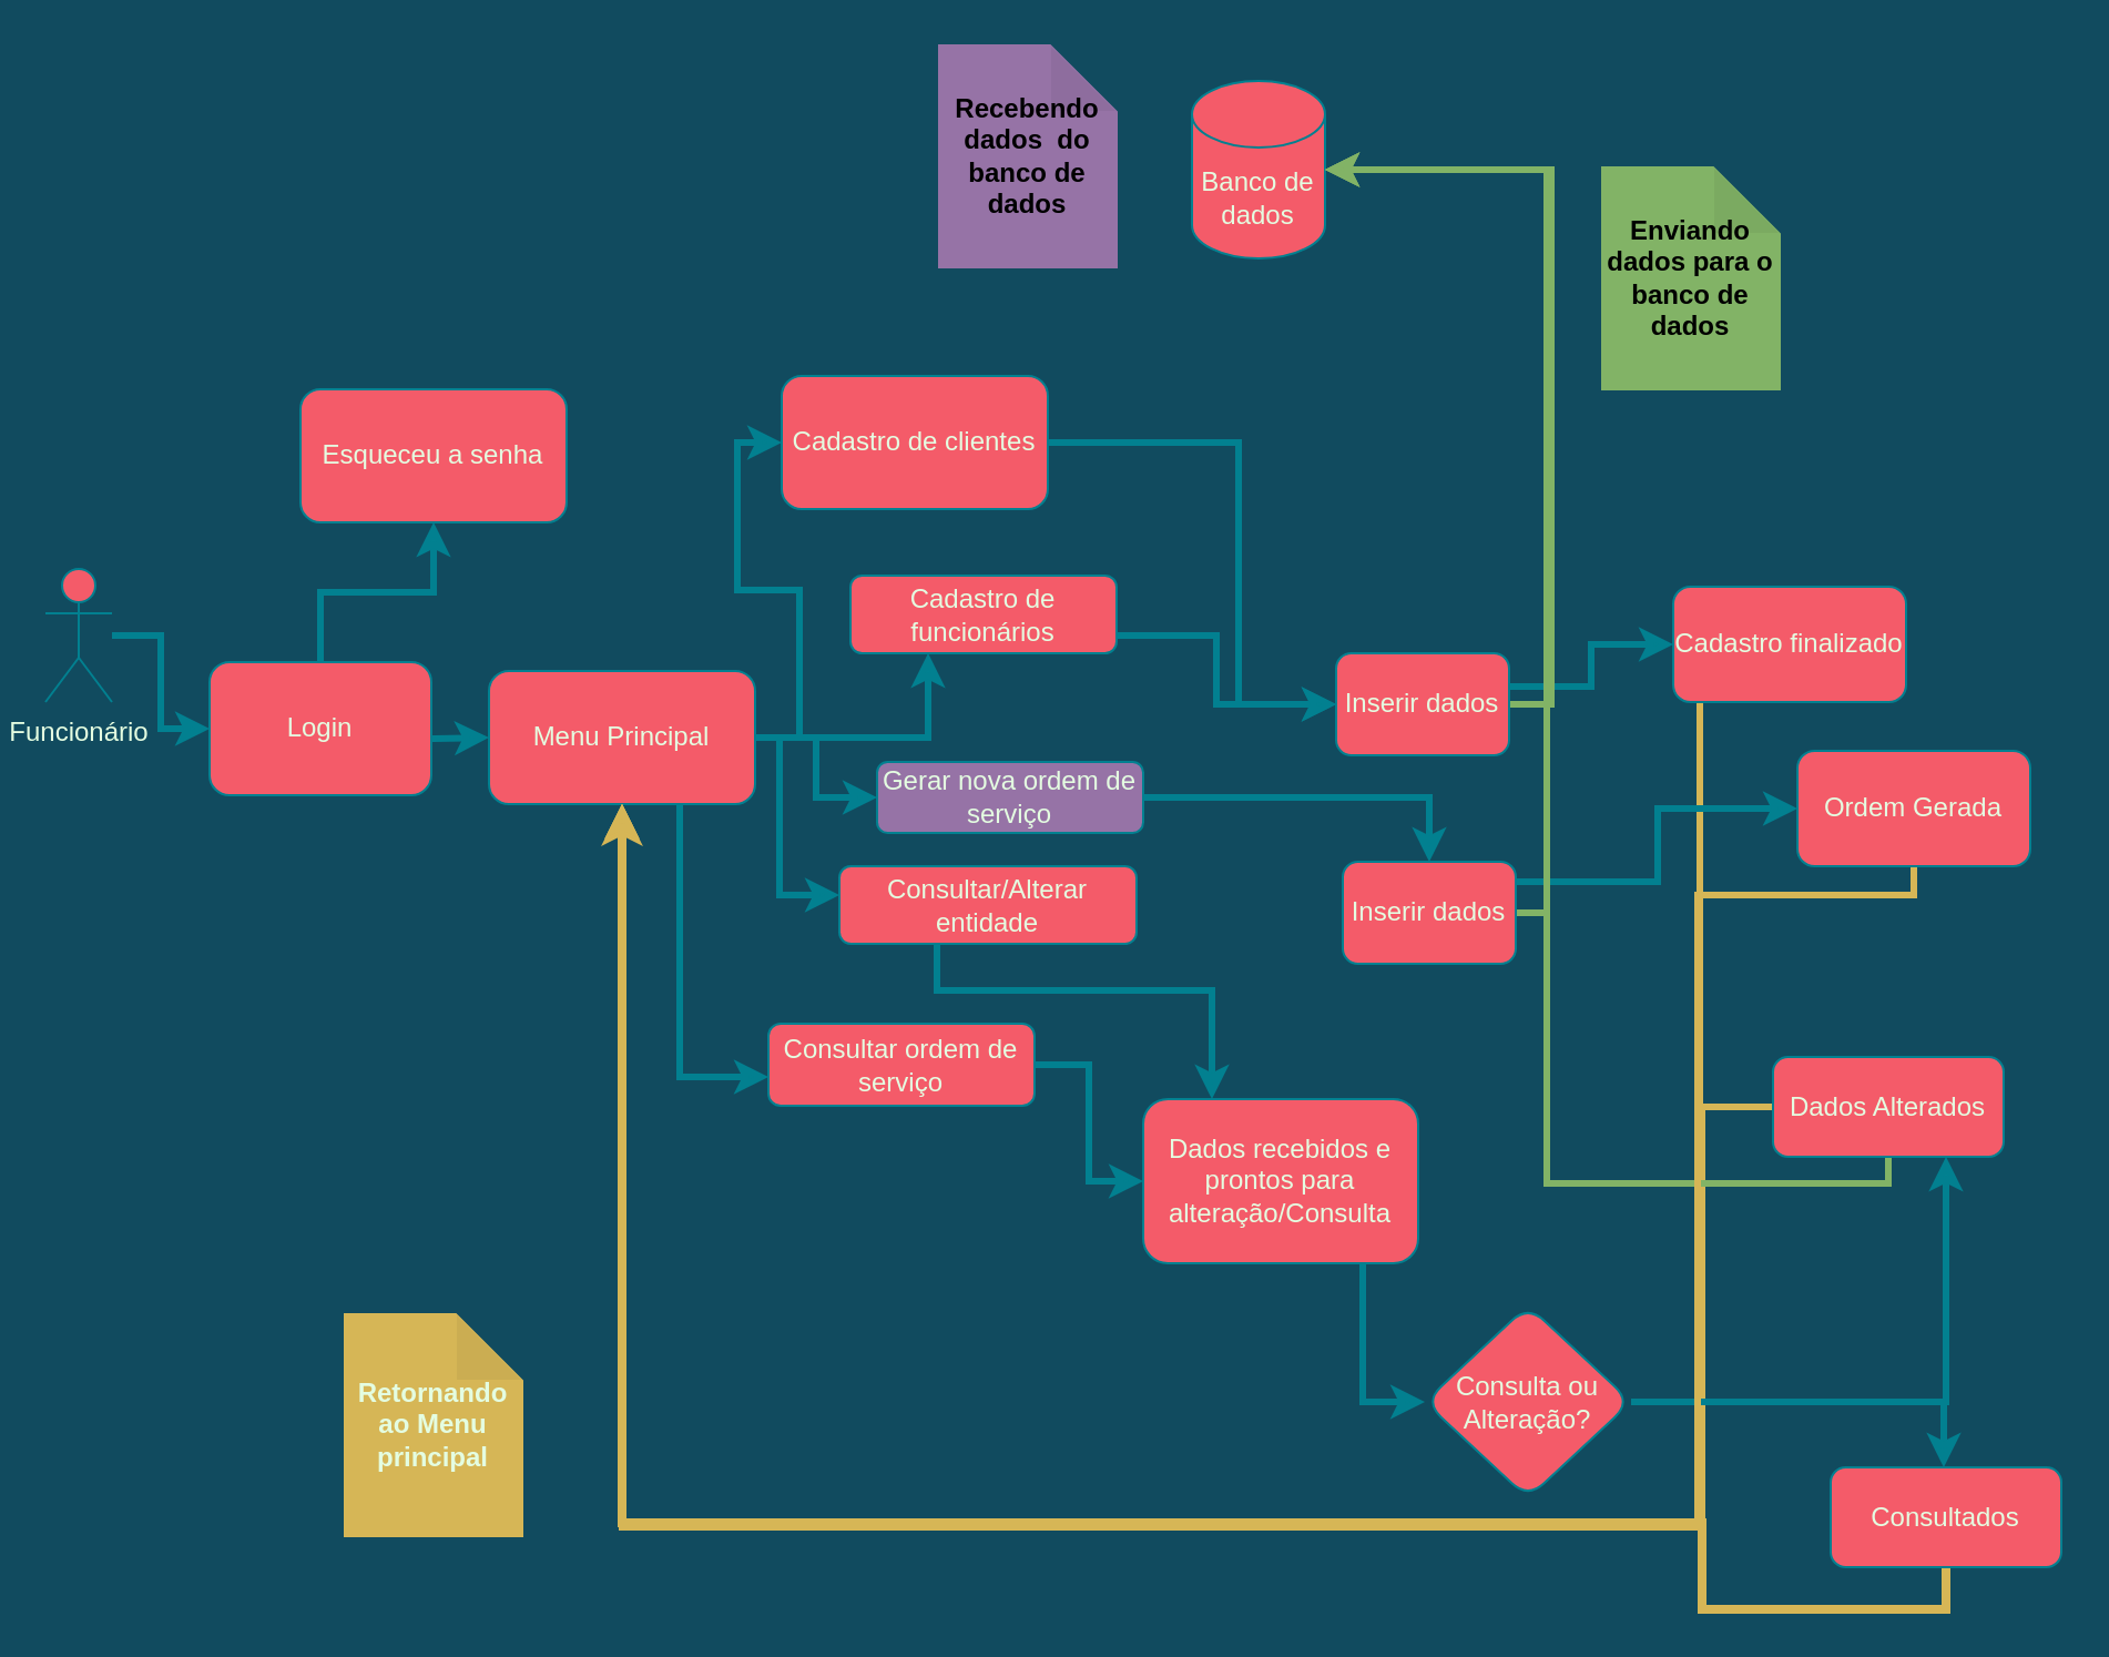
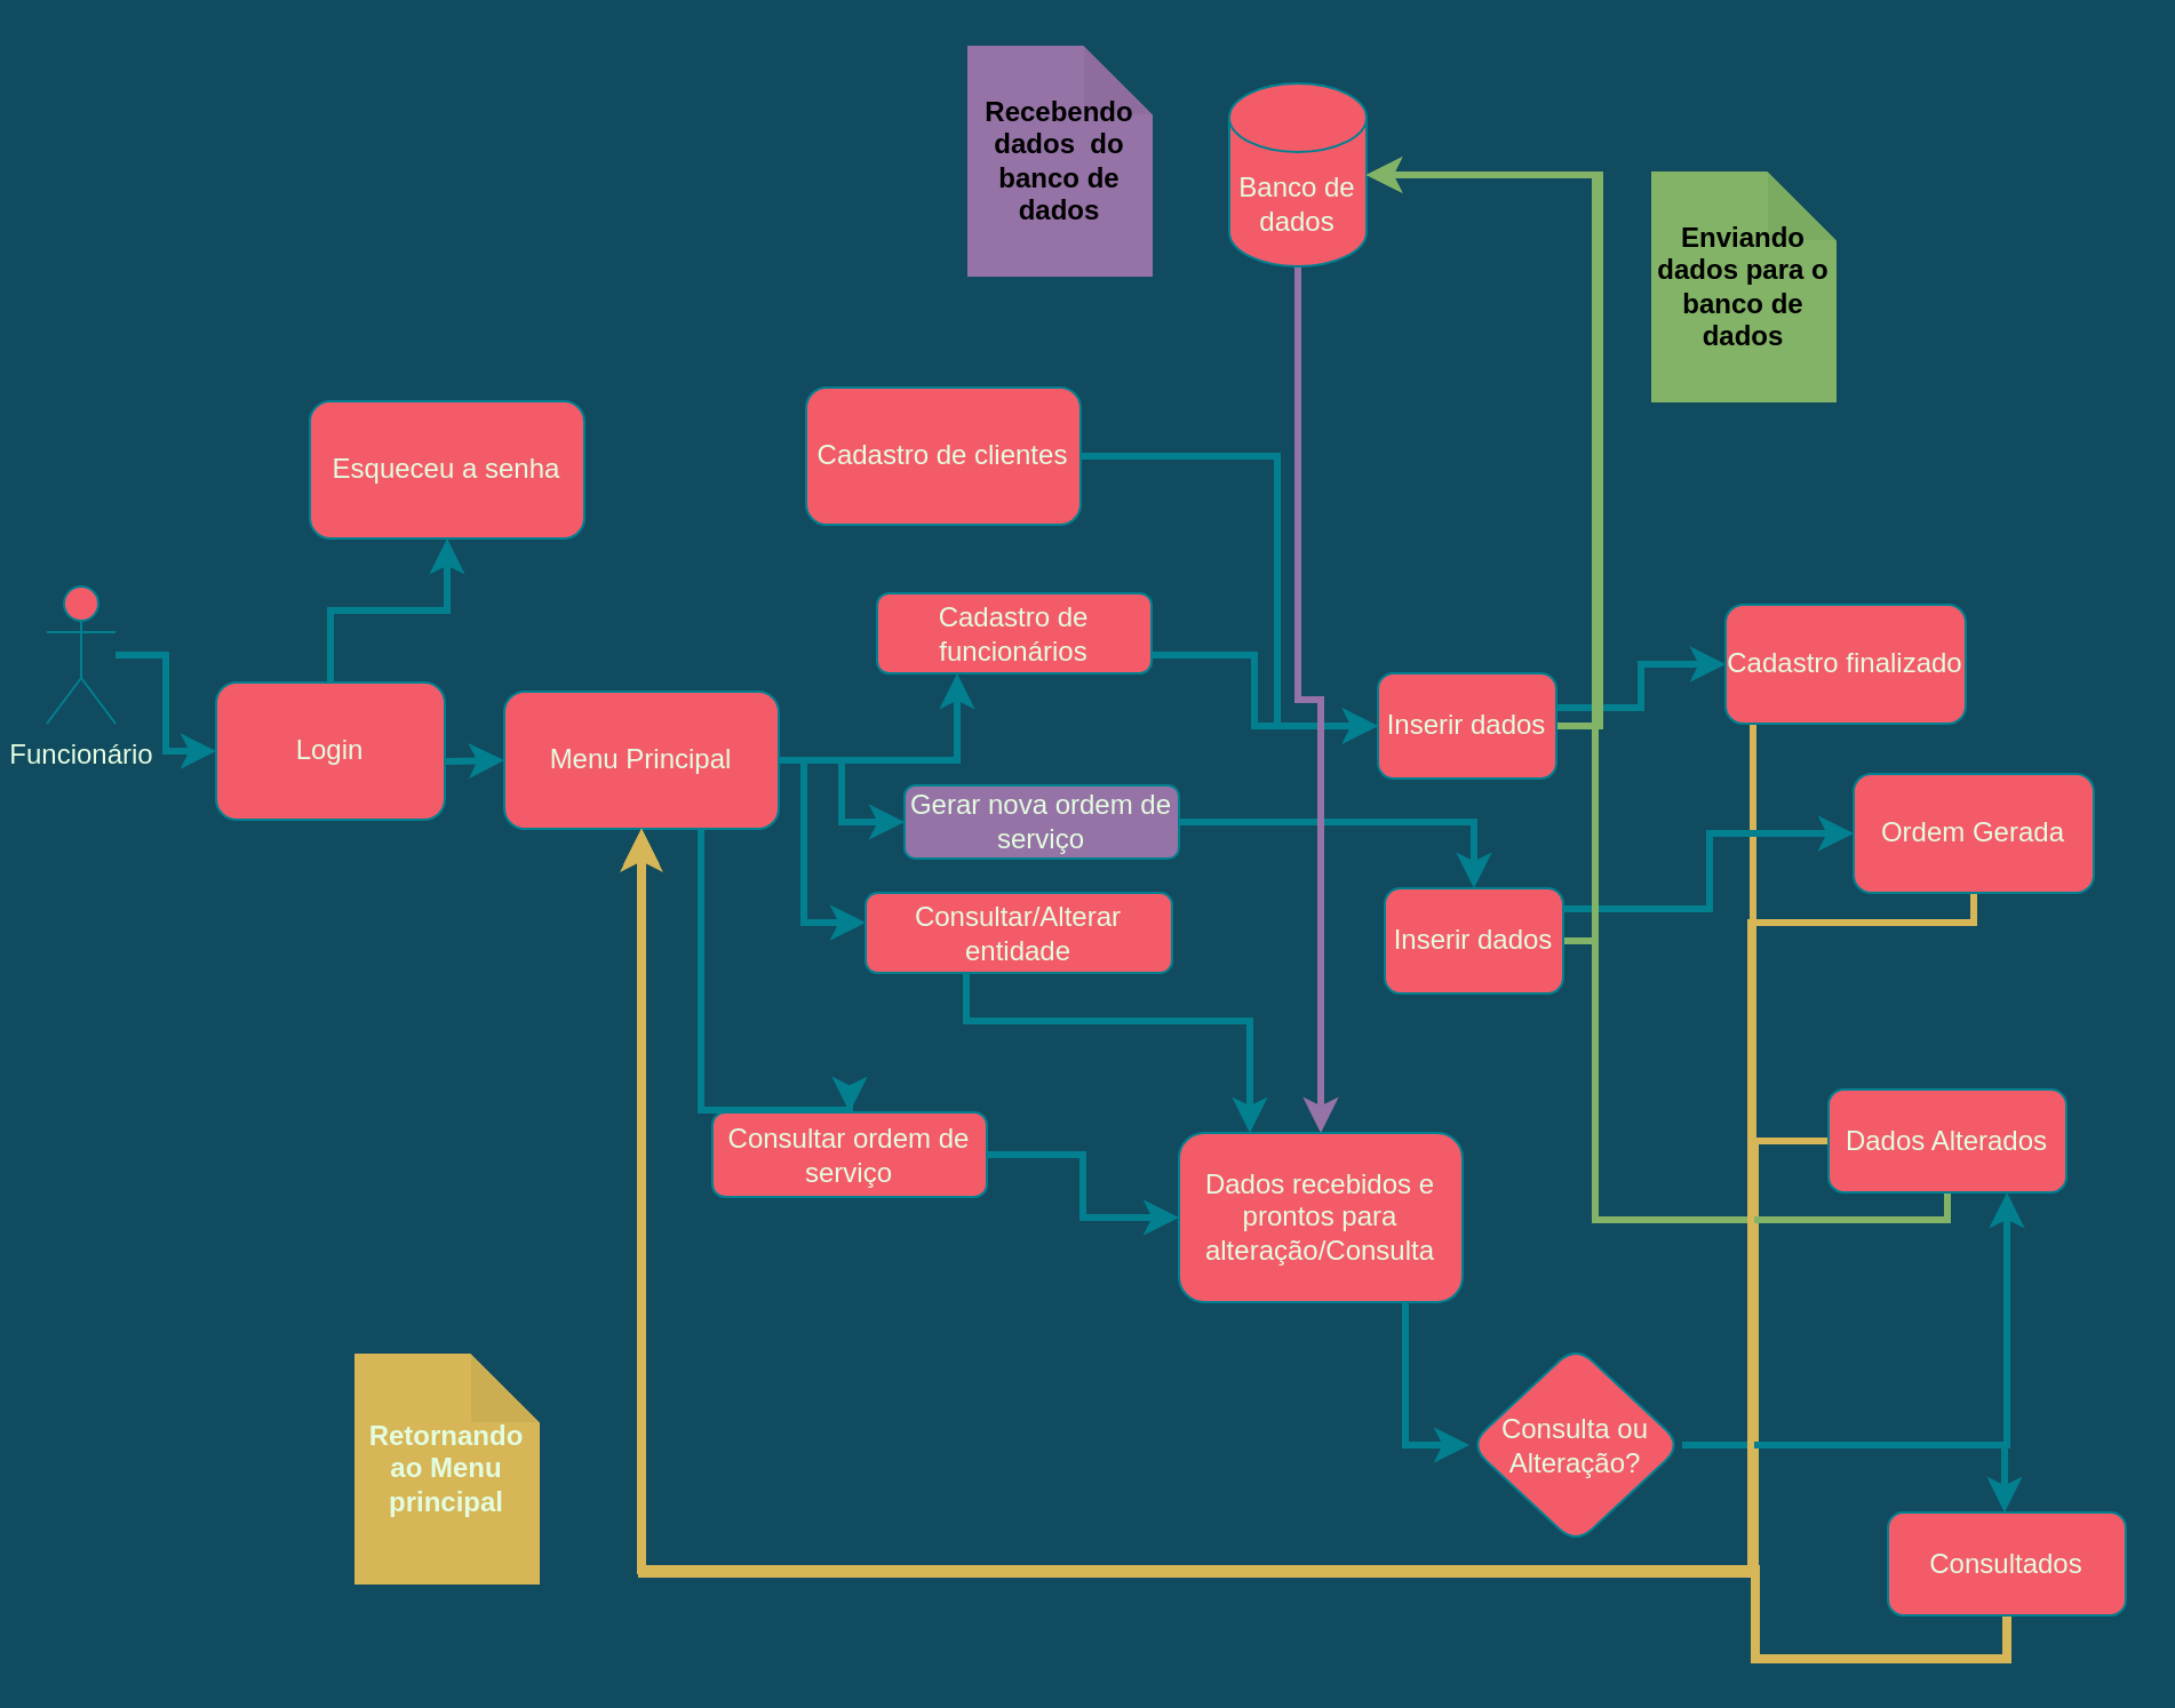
  <mxCell id="0" />
  <mxCell id="1" parent="0" />
  <mxCell id="2" value="" style="edgeStyle=orthogonalEdgeStyle;rounded=0;orthogonalLoop=1;jettySize=auto;html=1;labelBackgroundColor=#114B5F;strokeColor=#028090;fontColor=#E4FDE1;strokeWidth=3;" parent="1" target="10" edge="1"><mxGeometry relative="1" as="geometry"><mxPoint x="169" y="332" as="sourcePoint" /></mxGeometry></mxCell>
  <mxCell id="3" value="" style="edgeStyle=orthogonalEdgeStyle;rounded=0;orthogonalLoop=1;jettySize=auto;html=1;labelBackgroundColor=#114B5F;strokeColor=#028090;fontColor=#E4FDE1;strokeWidth=3;" parent="1" source="4" target="11" edge="1"><mxGeometry relative="1" as="geometry" /></mxCell>
  <mxCell id="4" value="Login" style="rounded=1;whiteSpace=wrap;html=1;fillColor=#F45B69;strokeColor=#028090;fontColor=#E4FDE1;" parent="1" vertex="1"><mxGeometry x="94" y="298" width="100" height="60" as="geometry" /></mxCell>
  <mxCell id="5" value="" style="edgeStyle=orthogonalEdgeStyle;rounded=0;orthogonalLoop=1;jettySize=auto;html=1;entryX=0;entryY=0.5;entryDx=0;entryDy=0;labelBackgroundColor=#114B5F;strokeColor=#028090;fontColor=#E4FDE1;strokeWidth=3;" parent="1" source="10" target="13" edge="1"><mxGeometry relative="1" as="geometry" /></mxCell>
  <mxCell id="6" style="edgeStyle=orthogonalEdgeStyle;rounded=0;orthogonalLoop=1;jettySize=auto;html=1;labelBackgroundColor=#114B5F;strokeColor=#028090;fontColor=#E4FDE1;strokeWidth=3;" parent="1" source="10" target="15" edge="1"><mxGeometry relative="1" as="geometry"><mxPoint x="327" y="504" as="targetPoint" /><Array as="points"><mxPoint x="306" y="485" /></Array></mxGeometry></mxCell>
- <mxCell id="7" value="" style="edgeStyle=orthogonalEdgeStyle;rounded=0;orthogonalLoop=1;jettySize=auto;html=1;entryX=0;entryY=0.5;entryDx=0;entryDy=0;labelBackgroundColor=#114B5F;strokeColor=#028090;fontColor=#E4FDE1;strokeWidth=3;" parent="1" source="10" target="17" edge="1"><mxGeometry relative="1" as="geometry" /></mxCell>
  <mxCell id="8" value="" style="edgeStyle=orthogonalEdgeStyle;rounded=0;orthogonalLoop=1;jettySize=auto;html=1;labelBackgroundColor=#114B5F;strokeColor=#028090;fontColor=#E4FDE1;strokeWidth=3;" parent="1" source="10" target="19" edge="1"><mxGeometry relative="1" as="geometry"><Array as="points"><mxPoint x="418" y="332" /></Array></mxGeometry></mxCell>
  <mxCell id="9" style="edgeStyle=orthogonalEdgeStyle;rounded=0;orthogonalLoop=1;jettySize=auto;html=1;strokeWidth=3;strokeColor=#028090;" parent="1" source="10" target="48" edge="1"><mxGeometry relative="1" as="geometry"><Array as="points"><mxPoint x="351" y="332" /><mxPoint x="351" y="403" /></Array></mxGeometry></mxCell>
  <mxCell id="10" value="Menu Principal" style="whiteSpace=wrap;html=1;rounded=1;fillColor=#F45B69;strokeColor=#028090;fontColor=#E4FDE1;" parent="1" vertex="1"><mxGeometry x="220" y="302" width="120" height="60" as="geometry" /></mxCell>
  <mxCell id="11" value="Esqueceu a senha" style="whiteSpace=wrap;html=1;rounded=1;fillColor=#F45B69;strokeColor=#028090;fontColor=#E4FDE1;" parent="1" vertex="1"><mxGeometry x="135" y="175" width="120" height="60" as="geometry" /></mxCell>
  <mxCell id="12" style="edgeStyle=orthogonalEdgeStyle;rounded=0;orthogonalLoop=1;jettySize=auto;html=1;strokeColor=#028090;fontColor=#E4FDE1;fillColor=#F45B69;strokeWidth=3;" parent="1" source="13" target="32" edge="1"><mxGeometry relative="1" as="geometry" /></mxCell>
  <mxCell id="13" value="Gerar nova ordem de serviço" style="whiteSpace=wrap;html=1;rounded=1;fillColor=#9673a6;strokeColor=#028090;fontColor=#E4FDE1;" parent="1" vertex="1"><mxGeometry x="395" y="343" width="120" height="32" as="geometry" /></mxCell>
  <mxCell id="14" style="edgeStyle=orthogonalEdgeStyle;rounded=0;orthogonalLoop=1;jettySize=auto;html=1;strokeColor=#028090;fontColor=#E4FDE1;fillColor=#F45B69;strokeWidth=3;" parent="1" source="15" target="34" edge="1"><mxGeometry relative="1" as="geometry" /></mxCell>
- <mxCell id="15" value="Consultar ordem de serviço" style="whiteSpace=wrap;html=1;rounded=1;fillColor=#F45B69;strokeColor=#028090;fontColor=#E4FDE1;" parent="1" vertex="1"><mxGeometry x="346" y="461" width="120" height="37" as="geometry" /></mxCell>
+ <mxCell id="15" value="Consultar ordem de serviço" style="whiteSpace=wrap;html=1;rounded=1;fillColor=#F45B69;strokeColor=#028090;fontColor=#E4FDE1;" parent="1" vertex="1"><mxGeometry x="311" y="486" width="120" height="37" as="geometry" /></mxCell>
  <mxCell id="16" value="" style="edgeStyle=orthogonalEdgeStyle;rounded=0;orthogonalLoop=1;jettySize=auto;html=1;strokeColor=#028090;fontColor=#E4FDE1;fillColor=#F45B69;strokeWidth=3;" parent="1" source="17" target="26" edge="1"><mxGeometry relative="1" as="geometry"><Array as="points"><mxPoint x="558" y="199" /><mxPoint x="558" y="317" /></Array></mxGeometry></mxCell>
  <mxCell id="17" value="Cadastro de clientes" style="whiteSpace=wrap;html=1;rounded=1;fillColor=#F45B69;strokeColor=#028090;fontColor=#E4FDE1;" parent="1" vertex="1"><mxGeometry x="352" y="169" width="120" height="60" as="geometry" /></mxCell>
  <mxCell id="18" style="edgeStyle=orthogonalEdgeStyle;rounded=0;orthogonalLoop=1;jettySize=auto;html=1;strokeColor=#028090;fontColor=#E4FDE1;fillColor=#F45B69;strokeWidth=3;" parent="1" source="19" target="26" edge="1"><mxGeometry relative="1" as="geometry"><mxPoint x="566" y="328" as="targetPoint" /><Array as="points"><mxPoint x="548" y="286" /><mxPoint x="548" y="317" /></Array></mxGeometry></mxCell>
  <mxCell id="19" value="Cadastro de funcionários" style="whiteSpace=wrap;html=1;rounded=1;fillColor=#F45B69;strokeColor=#028090;fontColor=#E4FDE1;" parent="1" vertex="1"><mxGeometry x="383" y="259" width="120" height="35" as="geometry" /></mxCell>
+ <mxCell id="20" style="edgeStyle=orthogonalEdgeStyle;rounded=0;orthogonalLoop=1;jettySize=auto;html=1;strokeColor=#9673a6;strokeWidth=3;fontColor=#E4FDE1;fillColor=#e1d5e7;" parent="1" source="21" target="34" edge="1"><mxGeometry relative="1" as="geometry" /></mxCell>
  <mxCell id="21" value="Banco de dados" style="shape=cylinder3;whiteSpace=wrap;html=1;boundedLbl=1;backgroundOutline=1;size=15;fillColor=#F45B69;strokeColor=#028090;fontColor=#E4FDE1;" parent="1" vertex="1"><mxGeometry x="537" y="36" width="60" height="80" as="geometry" /></mxCell>
  <mxCell id="22" style="edgeStyle=orthogonalEdgeStyle;rounded=0;orthogonalLoop=1;jettySize=auto;html=1;entryX=0;entryY=0.5;entryDx=0;entryDy=0;strokeColor=#028090;fontColor=#E4FDE1;fillColor=#F45B69;strokeWidth=3;" parent="1" source="23" target="4" edge="1"><mxGeometry relative="1" as="geometry" /></mxCell>
  <mxCell id="23" value="Funcionário" style="shape=umlActor;verticalLabelPosition=bottom;verticalAlign=top;html=1;outlineConnect=0;strokeColor=#028090;fontColor=#E4FDE1;fillColor=#F45B69;" parent="1" vertex="1"><mxGeometry x="20" y="256" width="30" height="60" as="geometry" /></mxCell>
  <mxCell id="24" value="" style="edgeStyle=orthogonalEdgeStyle;rounded=0;orthogonalLoop=1;jettySize=auto;html=1;strokeColor=#028090;fontColor=#E4FDE1;fillColor=#F45B69;strokeWidth=3;" parent="1" source="26" target="29" edge="1"><mxGeometry relative="1" as="geometry"><Array as="points"><mxPoint x="717" y="309" /><mxPoint x="717" y="290" /></Array></mxGeometry></mxCell>
  <mxCell id="25" style="edgeStyle=orthogonalEdgeStyle;rounded=0;orthogonalLoop=1;jettySize=auto;html=1;strokeColor=#82b366;fontColor=#E4FDE1;fillColor=#d5e8d4;strokeWidth=3;" parent="1" source="26" target="21" edge="1"><mxGeometry relative="1" as="geometry"><Array as="points"><mxPoint x="699" y="317" /><mxPoint x="699" y="76" /></Array></mxGeometry></mxCell>
  <mxCell id="26" value="Inserir dados" style="whiteSpace=wrap;html=1;fillColor=#F45B69;strokeColor=#028090;fontColor=#E4FDE1;rounded=1;" parent="1" vertex="1"><mxGeometry x="602" y="294" width="78" height="46" as="geometry" /></mxCell>
  <mxCell id="27" style="edgeStyle=orthogonalEdgeStyle;rounded=0;orthogonalLoop=1;jettySize=auto;html=1;strokeColor=#d6b656;fontColor=#E4FDE1;fillColor=#fff2cc;strokeWidth=4;startArrow=none;" parent="1" source="42" target="10" edge="1"><mxGeometry relative="1" as="geometry"><Array as="points"><mxPoint x="767" y="725" /><mxPoint x="767" y="686" /><mxPoint x="280" y="686" /></Array></mxGeometry></mxCell>
  <mxCell id="28" style="edgeStyle=orthogonalEdgeStyle;rounded=0;orthogonalLoop=1;jettySize=auto;html=1;strokeColor=#d6b656;strokeWidth=3;fontColor=#E4FDE1;fillColor=#fff2cc;" parent="1" source="29" target="10" edge="1"><mxGeometry relative="1" as="geometry"><Array as="points"><mxPoint x="766" y="687" /><mxPoint x="280" y="687" /></Array></mxGeometry></mxCell>
  <mxCell id="29" value="Cadastro finalizado" style="whiteSpace=wrap;html=1;fillColor=#F45B69;strokeColor=#028090;fontColor=#E4FDE1;rounded=1;" parent="1" vertex="1"><mxGeometry x="754" y="264" width="105" height="52" as="geometry" /></mxCell>
  <mxCell id="30" style="edgeStyle=orthogonalEdgeStyle;rounded=0;orthogonalLoop=1;jettySize=auto;html=1;strokeColor=#028090;strokeWidth=3;fontColor=#E4FDE1;fillColor=#F45B69;" parent="1" source="32" target="41" edge="1"><mxGeometry relative="1" as="geometry"><Array as="points"><mxPoint x="747" y="397" /><mxPoint x="747" y="364" /></Array></mxGeometry></mxCell>
  <mxCell id="31" style="edgeStyle=orthogonalEdgeStyle;rounded=0;orthogonalLoop=1;jettySize=auto;html=1;strokeColor=#82b366;strokeWidth=3;fontColor=#E4FDE1;fillColor=#d5e8d4;" parent="1" source="32" target="21" edge="1"><mxGeometry relative="1" as="geometry"><Array as="points"><mxPoint x="697" y="411" /><mxPoint x="697" y="76" /></Array></mxGeometry></mxCell>
  <mxCell id="32" value="Inserir dados" style="whiteSpace=wrap;html=1;fillColor=#F45B69;strokeColor=#028090;fontColor=#E4FDE1;rounded=1;" parent="1" vertex="1"><mxGeometry x="605" y="388" width="78" height="46" as="geometry" /></mxCell>
  <mxCell id="33" value="" style="edgeStyle=orthogonalEdgeStyle;rounded=0;orthogonalLoop=1;jettySize=auto;html=1;strokeColor=#028090;strokeWidth=3;fontColor=#E4FDE1;fillColor=#F45B69;" parent="1" source="34" target="39" edge="1"><mxGeometry relative="1" as="geometry"><Array as="points"><mxPoint x="575" y="555" /><mxPoint x="614" y="555" /><mxPoint x="614" y="581" /></Array></mxGeometry></mxCell>
  <mxCell id="34" value="Dados recebidos e prontos para alteração/Consulta&lt;br&gt;" style="whiteSpace=wrap;html=1;fillColor=#F45B69;strokeColor=#028090;fontColor=#E4FDE1;rounded=1;" parent="1" vertex="1"><mxGeometry x="515" y="495" width="124" height="74" as="geometry" /></mxCell>
  <mxCell id="35" style="edgeStyle=orthogonalEdgeStyle;rounded=0;orthogonalLoop=1;jettySize=auto;html=1;strokeColor=#d6b656;strokeWidth=3;fontColor=#E4FDE1;fillColor=#fff2cc;" parent="1" source="43" target="10" edge="1"><mxGeometry relative="1" as="geometry"><Array as="points"><mxPoint x="767" y="686" /><mxPoint x="280" y="686" /></Array></mxGeometry></mxCell>
  <mxCell id="36" style="edgeStyle=orthogonalEdgeStyle;rounded=0;orthogonalLoop=1;jettySize=auto;html=1;strokeColor=#82b366;strokeWidth=3;fontColor=#E4FDE1;fillColor=#d5e8d4;" parent="1" source="43" target="21" edge="1"><mxGeometry relative="1" as="geometry"><Array as="points"><mxPoint x="697" y="533" /><mxPoint x="697" y="76" /></Array></mxGeometry></mxCell>
  <mxCell id="37" style="edgeStyle=orthogonalEdgeStyle;rounded=0;orthogonalLoop=1;jettySize=auto;html=1;entryX=0.75;entryY=1;entryDx=0;entryDy=0;strokeColor=#028090;strokeWidth=3;fontColor=#E4FDE1;fillColor=#F45B69;exitX=1;exitY=0.5;exitDx=0;exitDy=0;" parent="1" source="39" target="43" edge="1"><mxGeometry relative="1" as="geometry"><Array as="points" /></mxGeometry></mxCell>
  <mxCell id="38" style="edgeStyle=orthogonalEdgeStyle;rounded=0;orthogonalLoop=1;jettySize=auto;html=1;strokeColor=#028090;strokeWidth=3;" parent="1" source="39" target="42" edge="1"><mxGeometry relative="1" as="geometry"><Array as="points"><mxPoint x="876" y="632" /></Array></mxGeometry></mxCell>
  <mxCell id="39" value="Consulta ou Alteração?" style="rhombus;whiteSpace=wrap;html=1;fillColor=#F45B69;strokeColor=#028090;fontColor=#E4FDE1;rounded=1;" parent="1" vertex="1"><mxGeometry x="642" y="588" width="93" height="87" as="geometry" /></mxCell>
  <mxCell id="40" style="edgeStyle=orthogonalEdgeStyle;rounded=0;orthogonalLoop=1;jettySize=auto;html=1;strokeColor=#d6b656;strokeWidth=3;fontColor=#E4FDE1;fillColor=#fff2cc;" parent="1" source="41" target="10" edge="1"><mxGeometry relative="1" as="geometry"><Array as="points"><mxPoint x="863" y="403" /><mxPoint x="765" y="403" /><mxPoint x="765" y="688" /><mxPoint x="280" y="688" /></Array></mxGeometry></mxCell>
  <mxCell id="41" value="Ordem Gerada" style="whiteSpace=wrap;html=1;fillColor=#F45B69;strokeColor=#028090;fontColor=#E4FDE1;rounded=1;" parent="1" vertex="1"><mxGeometry x="810" y="338" width="105" height="52" as="geometry" /></mxCell>
  <mxCell id="42" value="Consultados" style="whiteSpace=wrap;html=1;fillColor=#F45B69;strokeColor=#028090;fontColor=#E4FDE1;rounded=1;" parent="1" vertex="1"><mxGeometry x="825" y="661" width="104" height="45" as="geometry" /></mxCell>
  <mxCell id="43" value="Dados Alterados" style="whiteSpace=wrap;html=1;fillColor=#F45B69;strokeColor=#028090;fontColor=#E4FDE1;rounded=1;" parent="1" vertex="1"><mxGeometry x="799" y="476" width="104" height="45" as="geometry" /></mxCell>
  <mxCell id="44" value="&lt;b&gt;Retornando ao Menu principal&lt;/b&gt;" style="shape=note;whiteSpace=wrap;html=1;backgroundOutline=1;darkOpacity=0.05;strokeColor=#D6B656;fontColor=#E4FDE1;fillColor=#D6B656;" parent="1" vertex="1"><mxGeometry x="155" y="592" width="80" height="100" as="geometry" /></mxCell>
  <mxCell id="45" value="&lt;b&gt;Enviando dados para o banco de dados&lt;/b&gt;" style="shape=note;whiteSpace=wrap;html=1;backgroundOutline=1;darkOpacity=0.05;strokeColor=#82B366;fillColor=#82B366;" parent="1" vertex="1"><mxGeometry x="722" y="75" width="80" height="100" as="geometry" /></mxCell>
  <mxCell id="46" value="&lt;b&gt;Recebendo dados&amp;nbsp; do banco de dados&lt;/b&gt;" style="shape=note;whiteSpace=wrap;html=1;backgroundOutline=1;darkOpacity=0.05;strokeColor=#9673A6;fillColor=#9673A6;" parent="1" vertex="1"><mxGeometry x="423" y="20" width="80" height="100" as="geometry" /></mxCell>
  <mxCell id="47" style="edgeStyle=orthogonalEdgeStyle;rounded=0;orthogonalLoop=1;jettySize=auto;html=1;strokeColor=#028090;strokeWidth=3;" parent="1" source="48" target="34" edge="1"><mxGeometry relative="1" as="geometry"><Array as="points"><mxPoint x="422" y="446" /><mxPoint x="546" y="446" /></Array></mxGeometry></mxCell>
  <mxCell id="48" value="Consultar/Alterar entidade" style="whiteSpace=wrap;html=1;rounded=1;fillColor=#F45B69;strokeColor=#028090;fontColor=#E4FDE1;" parent="1" vertex="1"><mxGeometry x="378" y="390" width="134" height="35" as="geometry" /></mxCell>
